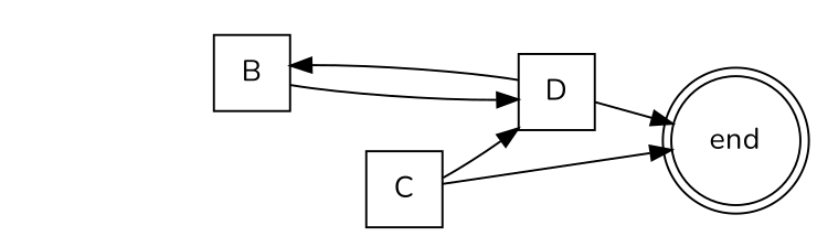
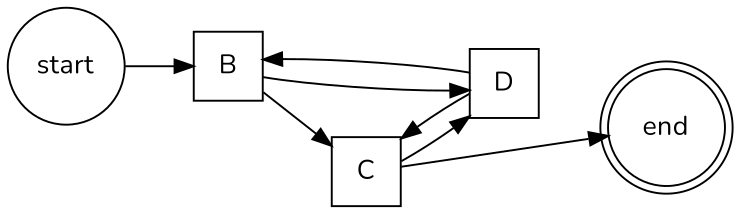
  digraph {
    fontname=Nunito
    rankdir=LR
    node [fontname=Nunito shape=square]
    edge [fontname=Nunito]
+   n1 [label=start shape=circle]
    n2 [label=B]
    n3 [label=C]
    n4 [label=D]
    n5 [label=end shape=doublecircle]
+   n1 -> n2
+   n2 -> n3
    n2 -> n4
    n3 -> n4
    n3 -> n5
    n4 -> n2
-   n4 -> n5
+   n4 -> n3
  }
